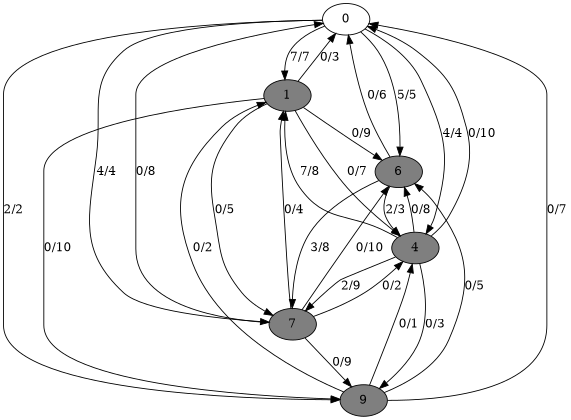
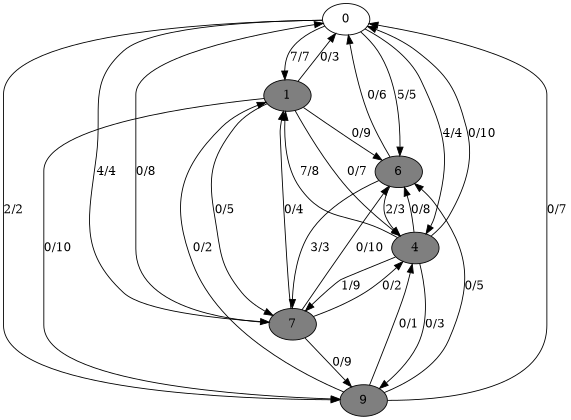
  digraph {
    fontname="DejaVu Serif"
    node [fillcolor=grey50 fontname="DejaVu Serif" style=filled]
    edge [fontname="DejaVu Serif"]
    0 [fillcolor=grey100]
    1
    n3 [label=7]
    n4 [label=9]
    4
    n6 [label=6]
    0 -> 1 [label="7/7"]
    0 -> n3 [label="4/4"]
    0 -> n4 [label="2/2"]
    0 -> 4 [label="4/4"]
    0 -> n6 [label="5/5"]
    1 -> 0 [label="0/3"]
    1 -> n3 [label="0/5"]
    1 -> n4 [label="0/10"]
    1 -> 4 [label="0/7"]
    1 -> n6 [label="0/9"]
    n3 -> 0 [label="0/8"]
    n3 -> 1 [label="0/4"]
    n3 -> n4 [label="0/9"]
    n3 -> 4 [label="0/2"]
    n3 -> n6 [label="0/10"]
    n4 -> 0 [label="0/7"]
    n4 -> 1 [label="0/2"]
    n4 -> 4 [label="0/1"]
    n4 -> n6 [label="0/5"]
    4 -> 0 [label="0/10"]
    4 -> 1 [label="7/8"]
-   4 -> n3 [label="2/9"]
+   4 -> n3 [label="1/9"]
    4 -> n4 [label="0/3"]
    4 -> n6 [label="0/8"]
    n6 -> 0 [label="0/6"]
-   n6 -> n3 [label="3/8"]
+   n6 -> n3 [label="3/3"]
    n6 -> 4 [label="2/3"]
  }
